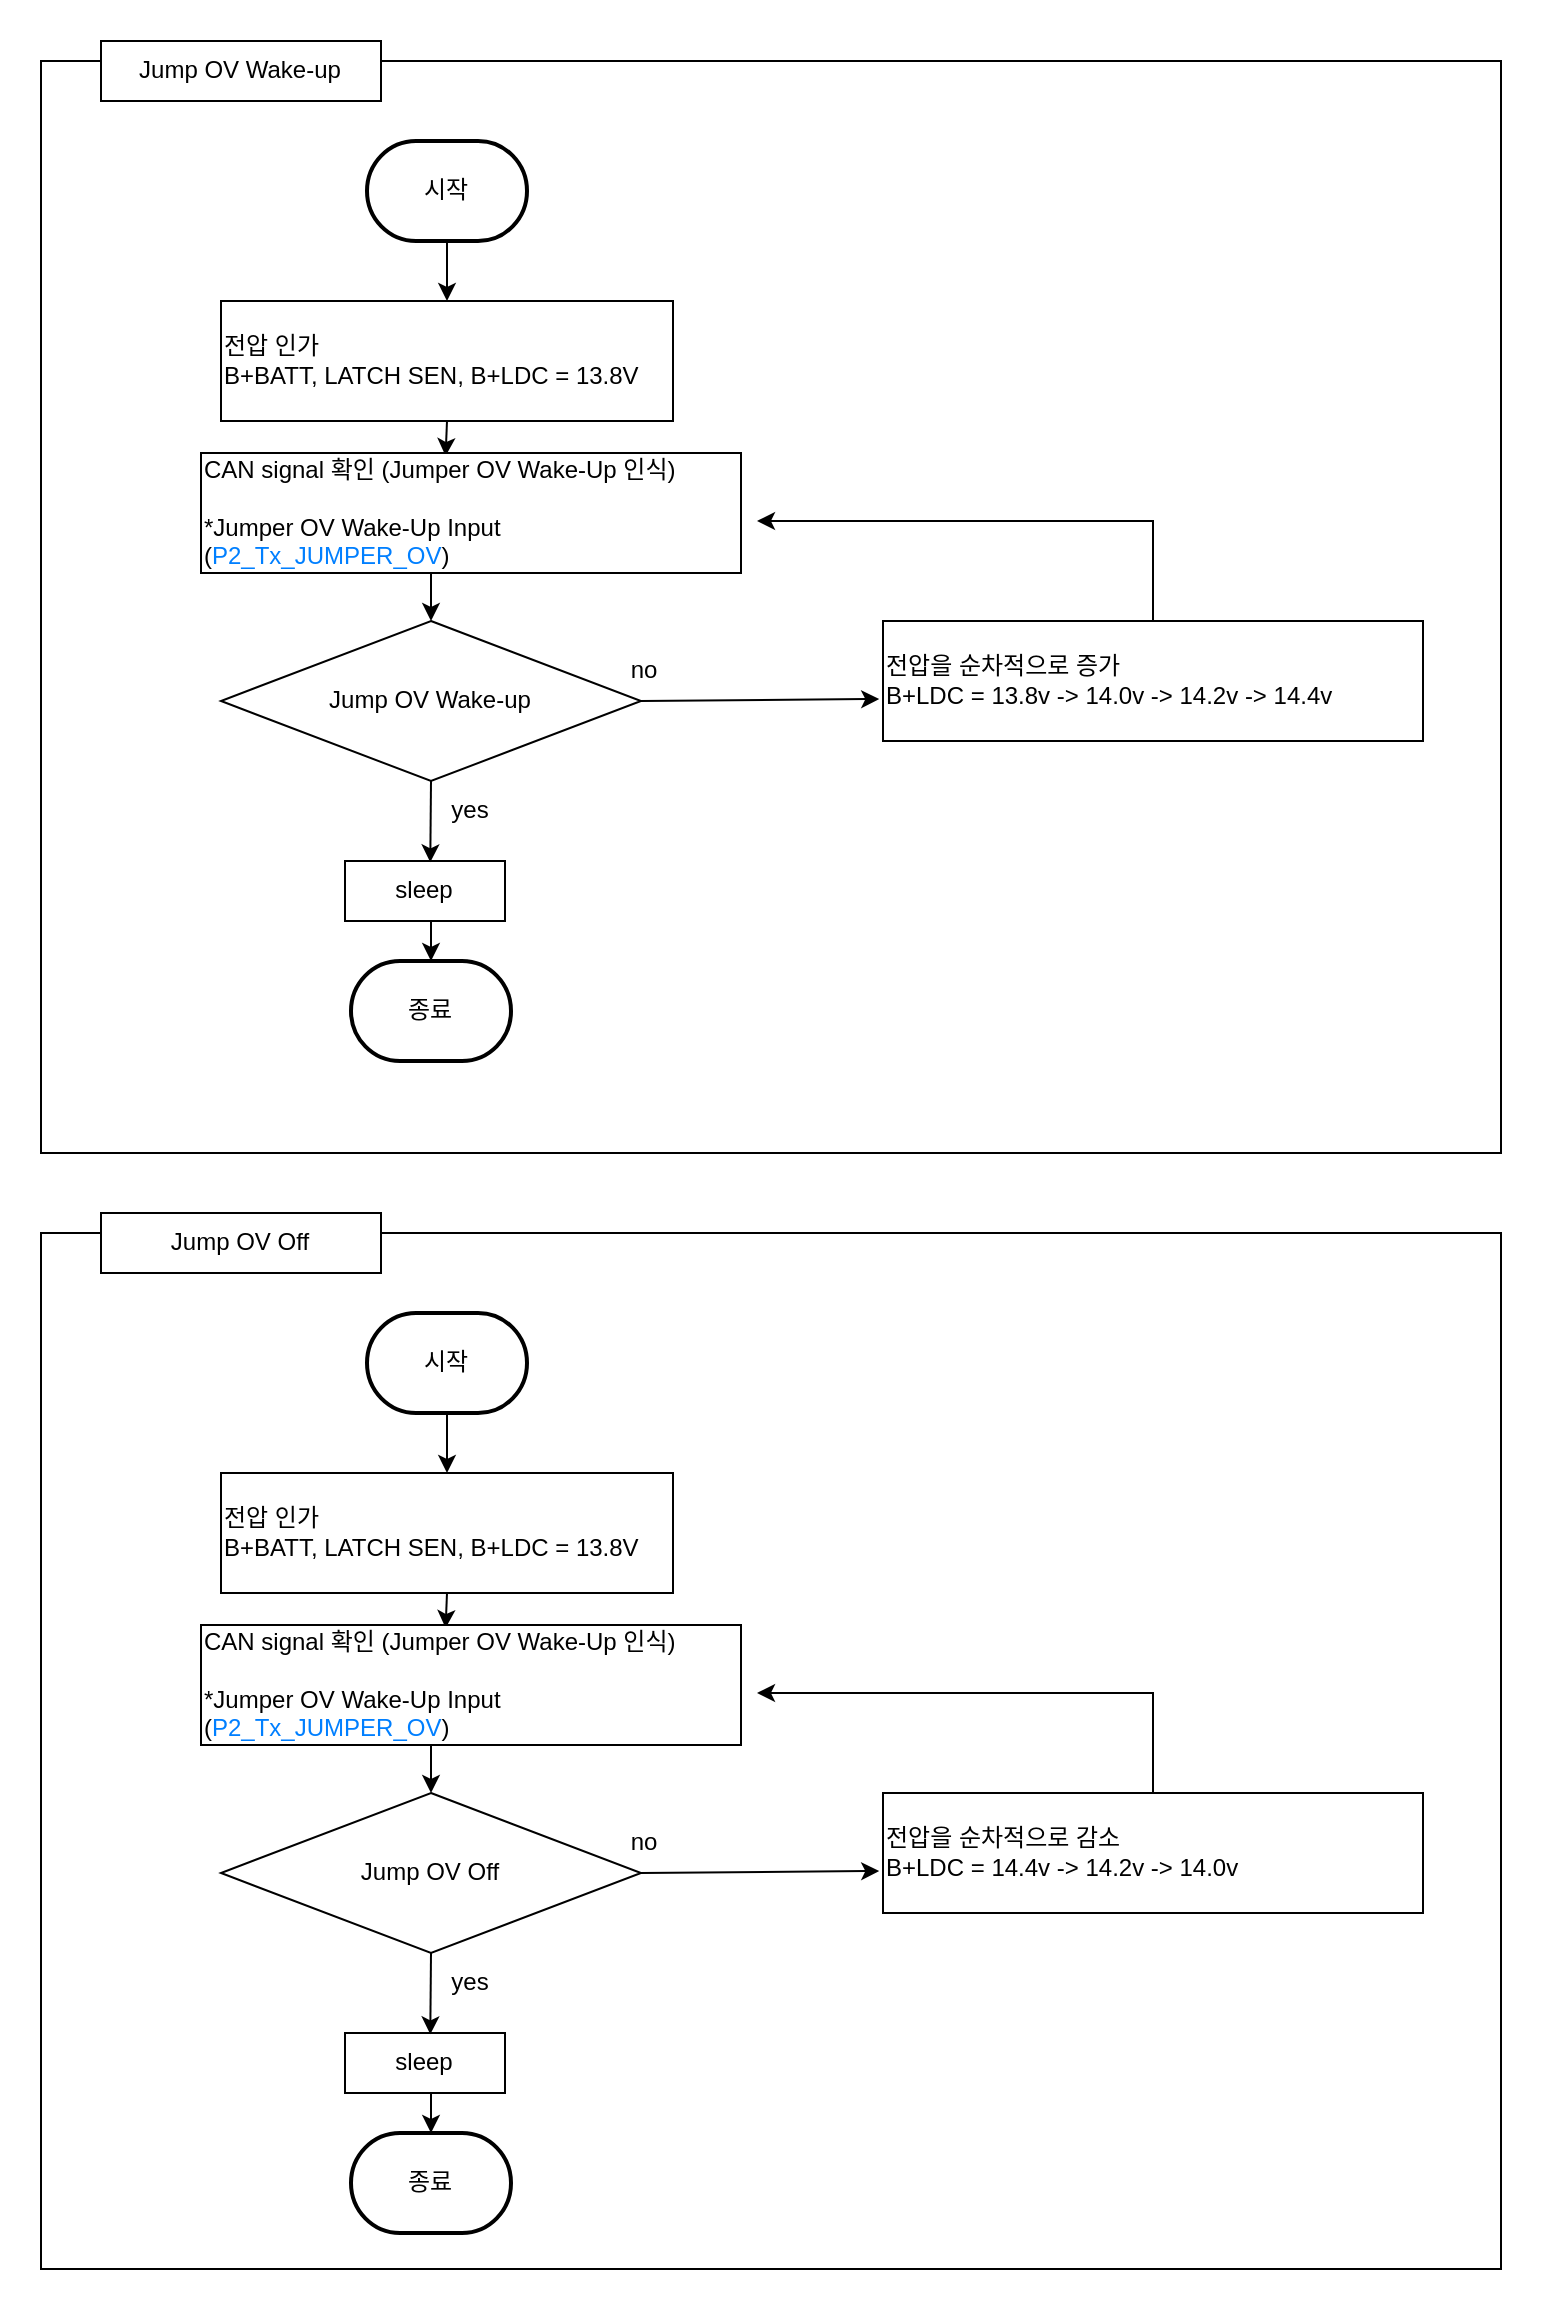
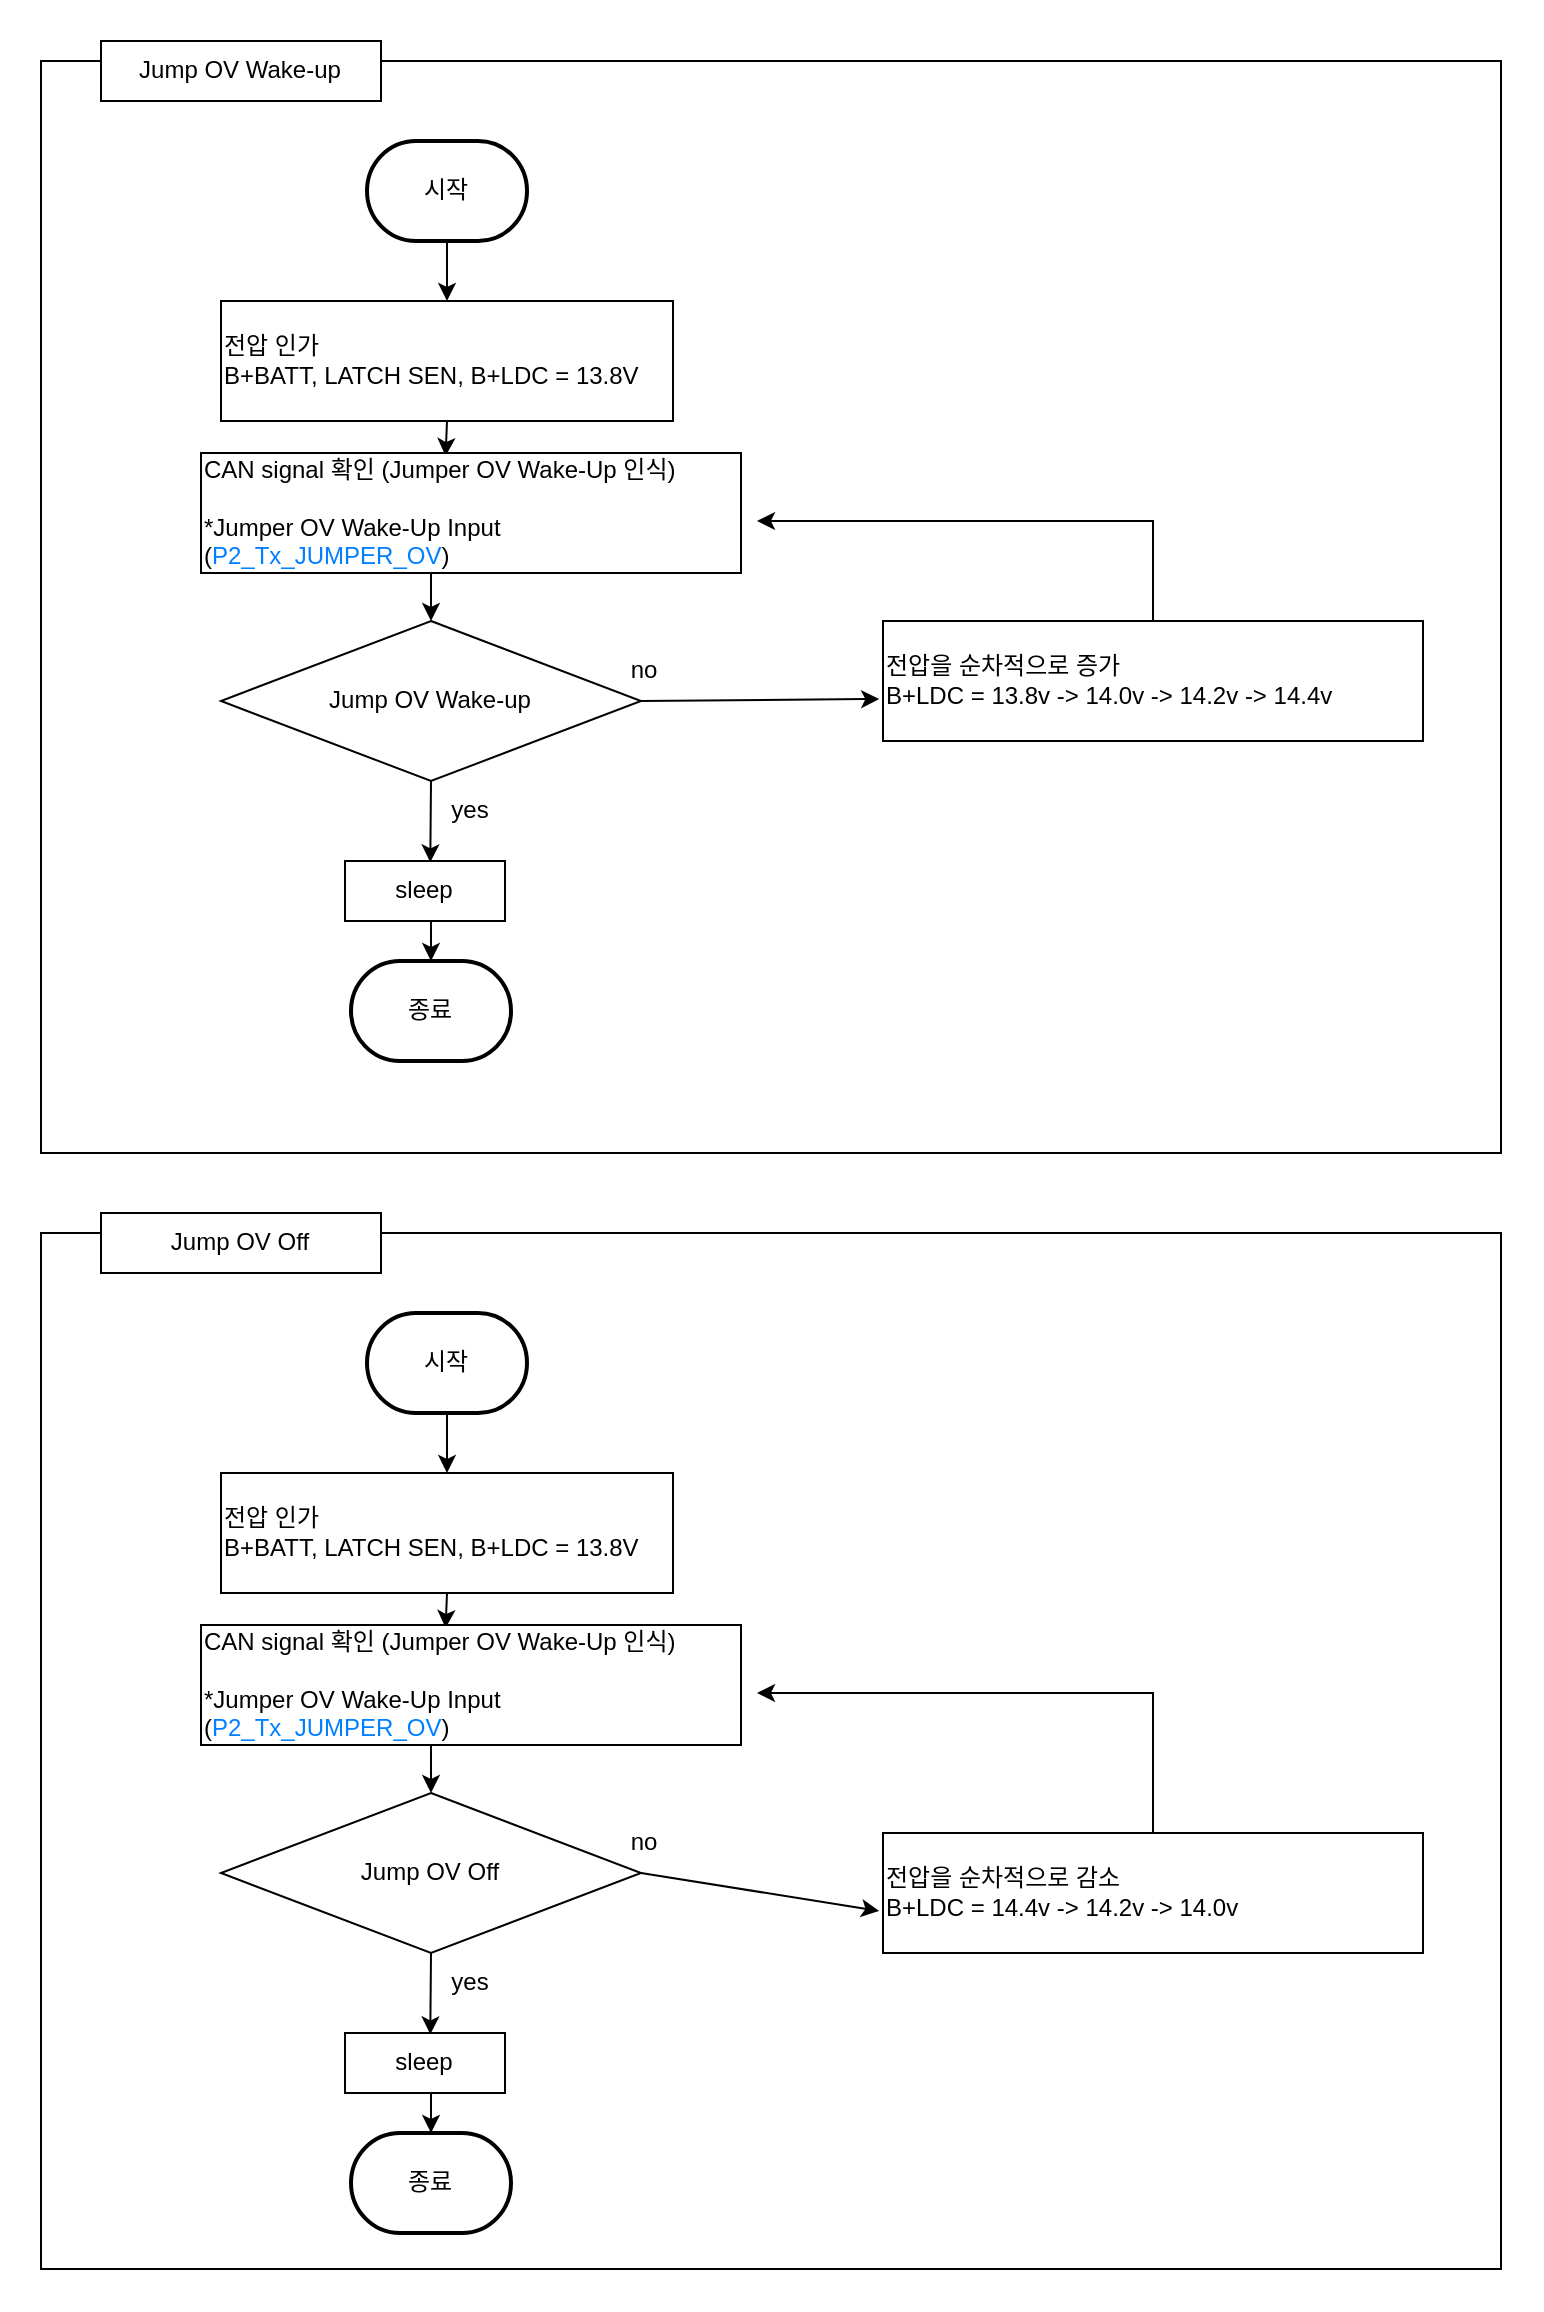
  <mxCell id="0" />
  <mxCell id="1" parent="0" />
  <mxCell id="2" value="" style="rounded=0;whiteSpace=wrap;html=1;" vertex="1" parent="1"><mxGeometry x="20" y="30" width="730" height="546" as="geometry" /></mxCell>
  <mxCell id="3" value="시작" style="strokeWidth=2;html=1;shape=mxgraph.flowchart.terminator;whiteSpace=wrap;" vertex="1" parent="1"><mxGeometry x="183" y="70" width="80" height="50" as="geometry" /></mxCell>
  <mxCell id="4" value="종료" style="strokeWidth=2;html=1;shape=mxgraph.flowchart.terminator;whiteSpace=wrap;" vertex="1" parent="1"><mxGeometry x="175" y="480" width="80" height="50" as="geometry" /></mxCell>
  <mxCell id="5" value="전압 인가&lt;br&gt;B+BATT, LATCH SEN, B+LDC = 13.8V" style="rounded=0;whiteSpace=wrap;html=1;align=left;" vertex="1" parent="1"><mxGeometry x="110" y="150" width="226" height="60" as="geometry" /></mxCell>
  <mxCell id="6" value="Jump OV Wake-up" style="rhombus;whiteSpace=wrap;html=1;" vertex="1" parent="1"><mxGeometry x="110" y="310" width="210" height="80" as="geometry" /></mxCell>
  <mxCell id="7" value="" style="endArrow=classic;html=1;rounded=0;exitX=0.5;exitY=1;exitDx=0;exitDy=0;entryX=0.5;entryY=0;entryDx=0;entryDy=0;" edge="1" parent="1" target="6"><mxGeometry width="50" height="50" relative="1" as="geometry"><mxPoint x="215" y="270" as="sourcePoint" /><mxPoint x="421" y="230" as="targetPoint" /></mxGeometry></mxCell>
  <mxCell id="8" value="" style="endArrow=classic;html=1;rounded=0;exitX=0.5;exitY=1;exitDx=0;exitDy=0;exitPerimeter=0;entryX=0.5;entryY=0;entryDx=0;entryDy=0;" edge="1" parent="1" source="3" target="5"><mxGeometry width="50" height="50" relative="1" as="geometry"><mxPoint x="-51" y="170" as="sourcePoint" /><mxPoint x="-1" y="120" as="targetPoint" /></mxGeometry></mxCell>
  <mxCell id="9" value="" style="endArrow=classic;html=1;rounded=0;exitX=0.5;exitY=1;exitDx=0;exitDy=0;entryX=0.5;entryY=0;entryDx=0;entryDy=0;entryPerimeter=0;" edge="1" parent="1" target="4"><mxGeometry width="50" height="50" relative="1" as="geometry"><mxPoint x="215" y="460" as="sourcePoint" /><mxPoint x="1" y="410" as="targetPoint" /></mxGeometry></mxCell>
  <mxCell id="10" value="전압을 순차적으로 증가&lt;br&gt;B+LDC = 13.8v -&amp;gt; 14.0v -&amp;gt; 14.2v -&amp;gt; 14.4v" style="rounded=0;whiteSpace=wrap;html=1;align=left;" vertex="1" parent="1"><mxGeometry x="441" y="310" width="270" height="60" as="geometry" /></mxCell>
  <mxCell id="11" value="" style="endArrow=classic;html=1;rounded=0;exitX=1;exitY=0.5;exitDx=0;exitDy=0;entryX=-0.007;entryY=0.65;entryDx=0;entryDy=0;entryPerimeter=0;" edge="1" parent="1" source="6" target="10"><mxGeometry width="50" height="50" relative="1" as="geometry"><mxPoint x="451" y="280" as="sourcePoint" /><mxPoint x="501" y="230" as="targetPoint" /></mxGeometry></mxCell>
  <mxCell id="12" value="Jump OV Wake-up" style="rounded=0;whiteSpace=wrap;html=1;" vertex="1" parent="1"><mxGeometry x="50" y="20" width="140" height="30" as="geometry" /></mxCell>
  <mxCell id="13" value="sleep" style="rounded=0;whiteSpace=wrap;html=1;align=center;" vertex="1" parent="1"><mxGeometry x="172" y="430" width="80" height="30" as="geometry" /></mxCell>
  <mxCell id="14" value="" style="endArrow=classic;html=1;rounded=0;exitX=0.5;exitY=1;exitDx=0;exitDy=0;entryX=0.533;entryY=0.022;entryDx=0;entryDy=0;entryPerimeter=0;" edge="1" parent="1" source="6" target="13"><mxGeometry width="50" height="50" relative="1" as="geometry"><mxPoint x="12" y="410" as="sourcePoint" /><mxPoint x="62" y="360" as="targetPoint" /></mxGeometry></mxCell>
  <mxCell id="15" value="yes" style="text;html=1;strokeColor=none;fillColor=none;align=center;verticalAlign=middle;whiteSpace=wrap;rounded=0;" vertex="1" parent="1"><mxGeometry x="205" y="390" width="60" height="30" as="geometry" /></mxCell>
  <mxCell id="16" value="no" style="text;html=1;strokeColor=none;fillColor=none;align=center;verticalAlign=middle;whiteSpace=wrap;rounded=0;" vertex="1" parent="1"><mxGeometry x="292" y="320" width="60" height="30" as="geometry" /></mxCell>
  <mxCell id="17" value="" style="endArrow=classic;html=1;rounded=0;exitX=0.5;exitY=0;exitDx=0;exitDy=0;" edge="1" parent="1" source="10"><mxGeometry width="50" height="50" relative="1" as="geometry"><mxPoint x="576" y="310" as="sourcePoint" /><mxPoint x="378" y="260" as="targetPoint" /><Array as="points"><mxPoint x="576" y="260" /></Array></mxGeometry></mxCell>
  <mxCell id="18" value="" style="endArrow=classic;html=1;rounded=0;exitX=0.5;exitY=1;exitDx=0;exitDy=0;entryX=0.453;entryY=0.025;entryDx=0;entryDy=0;entryPerimeter=0;" edge="1" parent="1" source="5" target="19"><mxGeometry width="50" height="50" relative="1" as="geometry"><mxPoint x="440" y="220" as="sourcePoint" /><mxPoint x="223.56" y="229.7" as="targetPoint" /></mxGeometry></mxCell>
  <mxCell id="19" value="CAN signal 확인 (Jumper OV Wake-Up&amp;nbsp;인식)&lt;br&gt;&lt;br&gt;*Jumper OV Wake-Up&amp;nbsp;Input&amp;nbsp;&lt;br&gt;(&lt;font color=&quot;#007fff&quot;&gt;P2_Tx_JUMPER_OV&lt;/font&gt;)" style="rounded=0;whiteSpace=wrap;html=1;align=left;" vertex="1" parent="1"><mxGeometry x="100" y="226" width="270" height="60" as="geometry" /></mxCell>
  <mxCell id="20" value="" style="rounded=0;whiteSpace=wrap;html=1;" vertex="1" parent="1"><mxGeometry x="20" y="616" width="730" height="518" as="geometry" /></mxCell>
  <mxCell id="21" value="시작" style="strokeWidth=2;html=1;shape=mxgraph.flowchart.terminator;whiteSpace=wrap;" vertex="1" parent="1"><mxGeometry x="183" y="656" width="80" height="50" as="geometry" /></mxCell>
  <mxCell id="22" value="종료" style="strokeWidth=2;html=1;shape=mxgraph.flowchart.terminator;whiteSpace=wrap;" vertex="1" parent="1"><mxGeometry x="175" y="1066" width="80" height="50" as="geometry" /></mxCell>
  <mxCell id="23" value="전압 인가&lt;br&gt;B+BATT, LATCH SEN, B+LDC = 13.8V" style="rounded=0;whiteSpace=wrap;html=1;align=left;" vertex="1" parent="1"><mxGeometry x="110" y="736" width="226" height="60" as="geometry" /></mxCell>
  <mxCell id="24" value="Jump OV Off" style="rhombus;whiteSpace=wrap;html=1;" vertex="1" parent="1"><mxGeometry x="110" y="896" width="210" height="80" as="geometry" /></mxCell>
  <mxCell id="25" value="" style="endArrow=classic;html=1;rounded=0;exitX=0.5;exitY=1;exitDx=0;exitDy=0;entryX=0.5;entryY=0;entryDx=0;entryDy=0;" edge="1" parent="1" target="24"><mxGeometry width="50" height="50" relative="1" as="geometry"><mxPoint x="215" y="856" as="sourcePoint" /><mxPoint x="421" y="816" as="targetPoint" /></mxGeometry></mxCell>
  <mxCell id="26" value="" style="endArrow=classic;html=1;rounded=0;exitX=0.5;exitY=1;exitDx=0;exitDy=0;exitPerimeter=0;entryX=0.5;entryY=0;entryDx=0;entryDy=0;" edge="1" parent="1" source="21" target="23"><mxGeometry width="50" height="50" relative="1" as="geometry"><mxPoint x="-51" y="756" as="sourcePoint" /><mxPoint x="-1" y="706" as="targetPoint" /></mxGeometry></mxCell>
  <mxCell id="27" value="" style="endArrow=classic;html=1;rounded=0;exitX=0.5;exitY=1;exitDx=0;exitDy=0;entryX=0.5;entryY=0;entryDx=0;entryDy=0;entryPerimeter=0;" edge="1" parent="1" target="22"><mxGeometry width="50" height="50" relative="1" as="geometry"><mxPoint x="215" y="1046" as="sourcePoint" /><mxPoint x="1" y="996" as="targetPoint" /></mxGeometry></mxCell>
- <mxCell id="28" value="전압을 순차적으로 감소&lt;br style=&quot;border-color: var(--border-color);&quot;&gt;B+LDC = 14.4v -&amp;gt; 14.2v -&amp;gt; 14.0v" style="rounded=0;whiteSpace=wrap;html=1;align=left;" vertex="1" parent="1"><mxGeometry x="441" y="896" width="270" height="60" as="geometry" /></mxCell>
+ <mxCell id="28" value="전압을 순차적으로 감소&lt;br style=&quot;border-color: var(--border-color);&quot;&gt;B+LDC = 14.4v -&amp;gt; 14.2v -&amp;gt; 14.0v" style="rounded=0;whiteSpace=wrap;html=1;align=left;" vertex="1" parent="1"><mxGeometry x="441" y="916" width="270" height="60" as="geometry" /></mxCell>
  <mxCell id="29" value="" style="endArrow=classic;html=1;rounded=0;exitX=1;exitY=0.5;exitDx=0;exitDy=0;entryX=-0.007;entryY=0.65;entryDx=0;entryDy=0;entryPerimeter=0;" edge="1" parent="1" source="24" target="28"><mxGeometry width="50" height="50" relative="1" as="geometry"><mxPoint x="451" y="866" as="sourcePoint" /><mxPoint x="501" y="816" as="targetPoint" /></mxGeometry></mxCell>
  <mxCell id="30" value="Jump OV Off" style="rounded=0;whiteSpace=wrap;html=1;" vertex="1" parent="1"><mxGeometry x="50" y="606" width="140" height="30" as="geometry" /></mxCell>
  <mxCell id="31" value="sleep" style="rounded=0;whiteSpace=wrap;html=1;align=center;" vertex="1" parent="1"><mxGeometry x="172" y="1016" width="80" height="30" as="geometry" /></mxCell>
  <mxCell id="32" value="" style="endArrow=classic;html=1;rounded=0;exitX=0.5;exitY=1;exitDx=0;exitDy=0;entryX=0.533;entryY=0.022;entryDx=0;entryDy=0;entryPerimeter=0;" edge="1" parent="1" source="24" target="31"><mxGeometry width="50" height="50" relative="1" as="geometry"><mxPoint x="12" y="996" as="sourcePoint" /><mxPoint x="62" y="946" as="targetPoint" /></mxGeometry></mxCell>
  <mxCell id="33" value="yes" style="text;html=1;strokeColor=none;fillColor=none;align=center;verticalAlign=middle;whiteSpace=wrap;rounded=0;" vertex="1" parent="1"><mxGeometry x="205" y="976" width="60" height="30" as="geometry" /></mxCell>
  <mxCell id="34" value="no" style="text;html=1;strokeColor=none;fillColor=none;align=center;verticalAlign=middle;whiteSpace=wrap;rounded=0;" vertex="1" parent="1"><mxGeometry x="292" y="906" width="60" height="30" as="geometry" /></mxCell>
  <mxCell id="35" value="" style="endArrow=classic;html=1;rounded=0;exitX=0.5;exitY=0;exitDx=0;exitDy=0;" edge="1" parent="1" source="28"><mxGeometry width="50" height="50" relative="1" as="geometry"><mxPoint x="576" y="896" as="sourcePoint" /><mxPoint x="378" y="846" as="targetPoint" /><Array as="points"><mxPoint x="576" y="846" /></Array></mxGeometry></mxCell>
  <mxCell id="36" value="" style="endArrow=classic;html=1;rounded=0;exitX=0.5;exitY=1;exitDx=0;exitDy=0;entryX=0.453;entryY=0.025;entryDx=0;entryDy=0;entryPerimeter=0;" edge="1" parent="1" source="23" target="37"><mxGeometry width="50" height="50" relative="1" as="geometry"><mxPoint x="440" y="806" as="sourcePoint" /><mxPoint x="223.56" y="815.7" as="targetPoint" /></mxGeometry></mxCell>
  <mxCell id="37" value="CAN signal 확인 (Jumper OV Wake-Up&amp;nbsp;인식)&lt;br style=&quot;border-color: var(--border-color);&quot;&gt;&lt;br style=&quot;border-color: var(--border-color);&quot;&gt;*Jumper OV Wake-Up&amp;nbsp;Input&amp;nbsp;&lt;br style=&quot;border-color: var(--border-color);&quot;&gt;(&lt;font style=&quot;border-color: var(--border-color);&quot; color=&quot;#007fff&quot;&gt;P2_Tx_JUMPER_OV&lt;/font&gt;)" style="rounded=0;whiteSpace=wrap;html=1;align=left;" vertex="1" parent="1"><mxGeometry x="100" y="812" width="270" height="60" as="geometry" /></mxCell>
